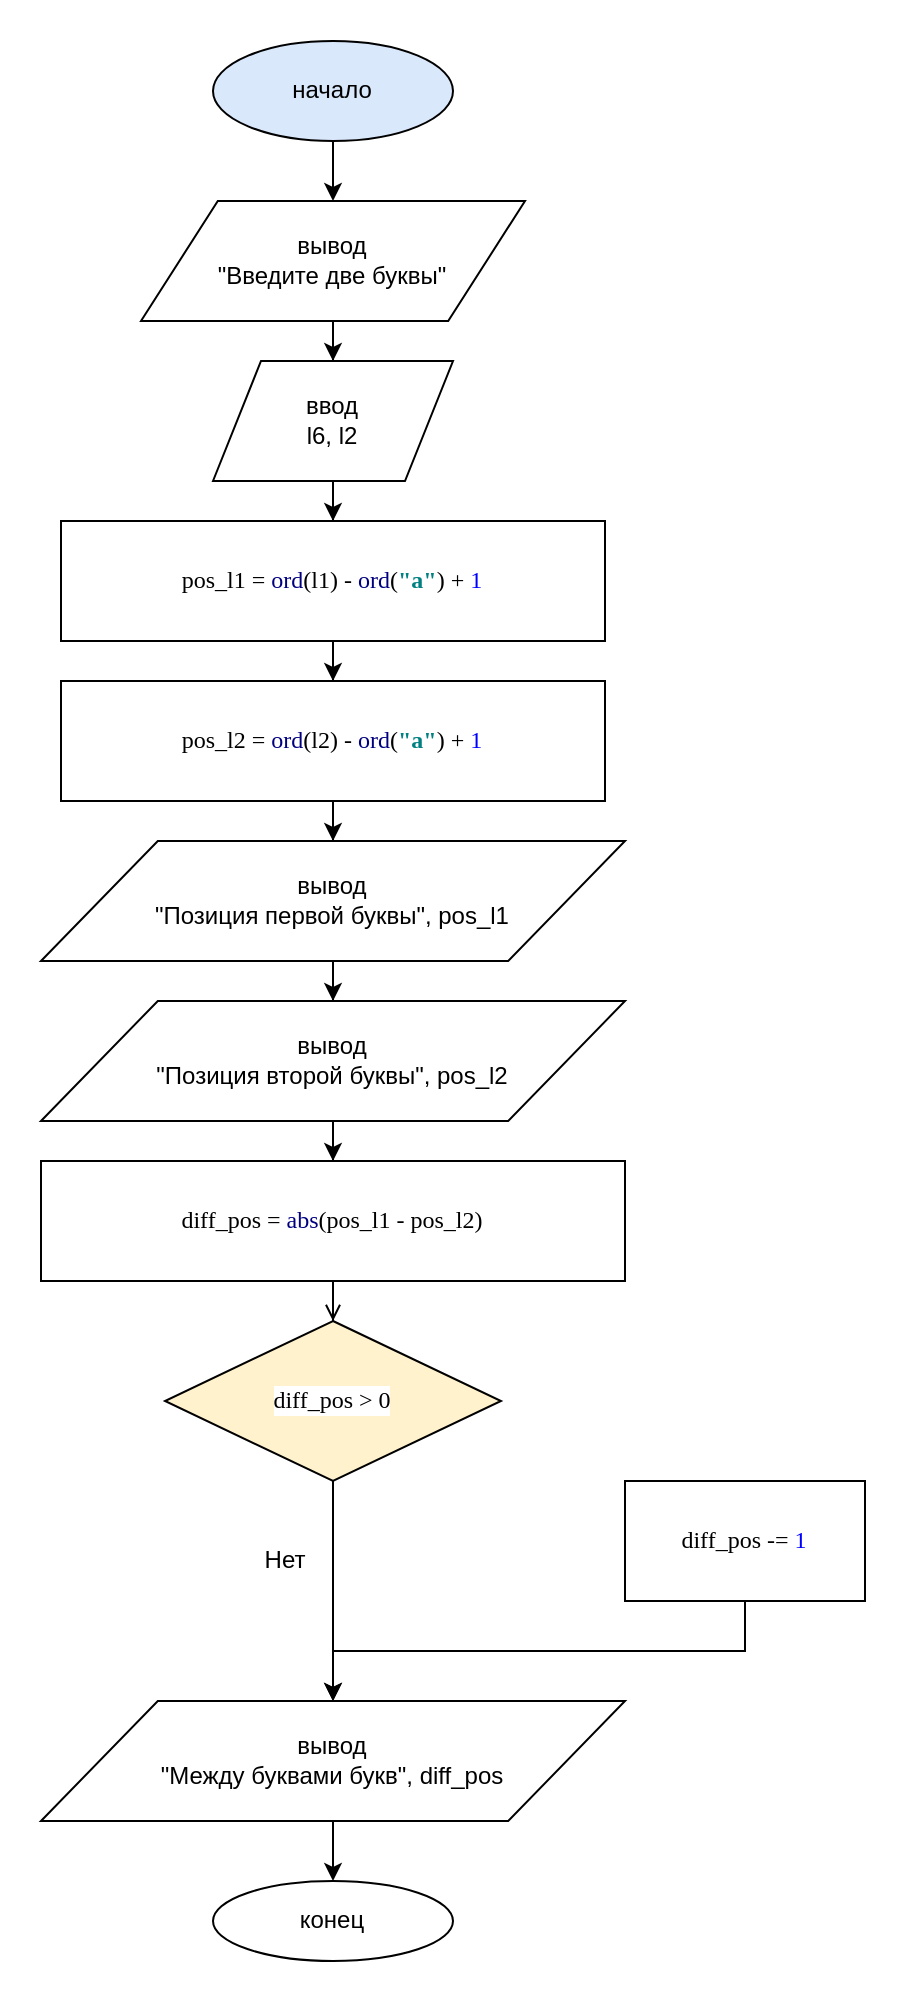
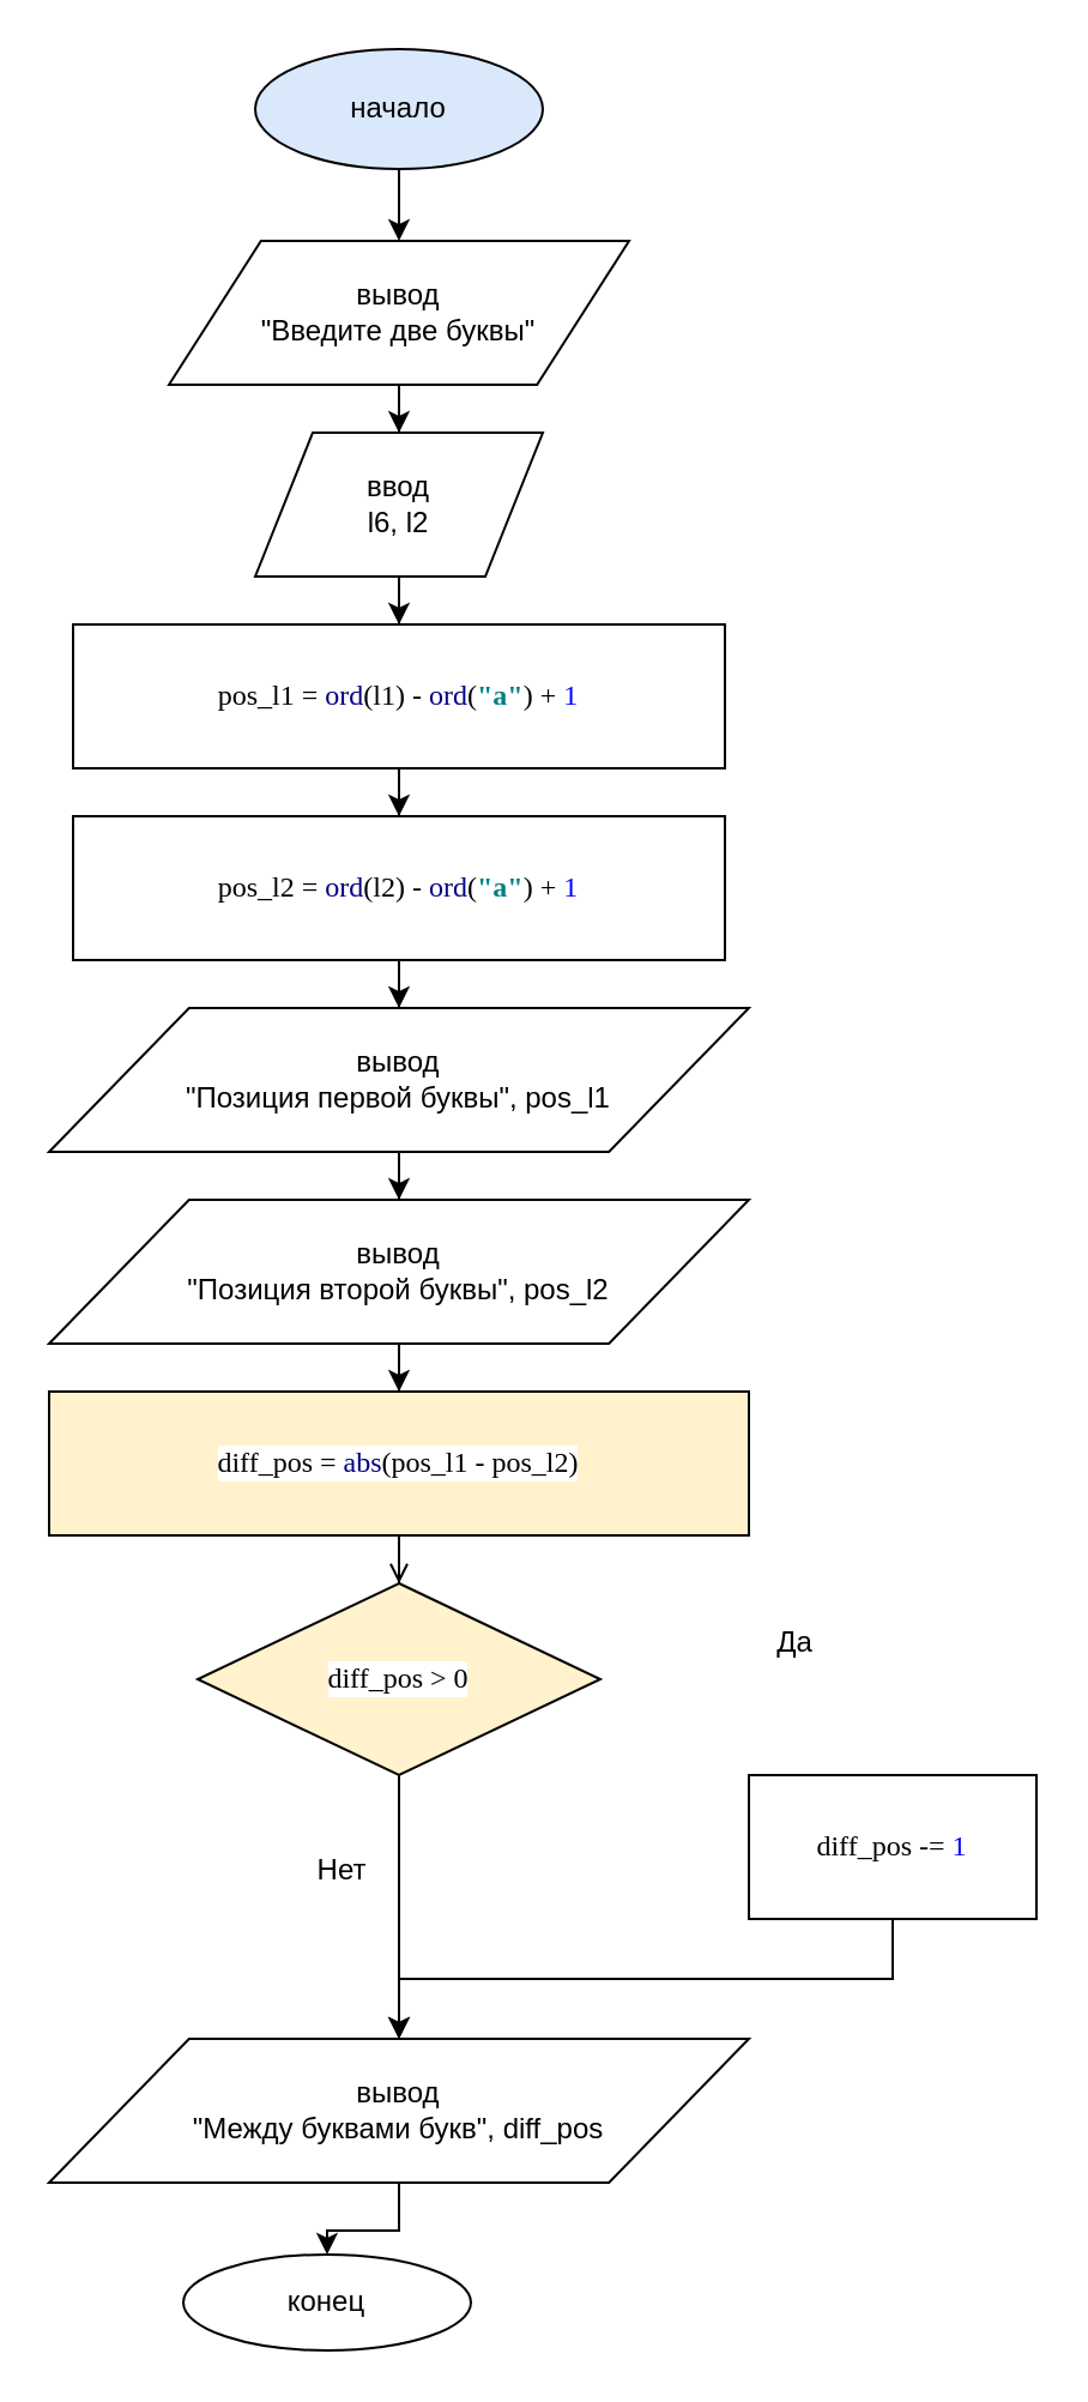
  <mxCell id="0" />
  <mxCell id="1" parent="0" />
  <mxCell id="2" value="" style="edgeStyle=orthogonalEdgeStyle;rounded=0;orthogonalLoop=1;jettySize=auto;html=1;" edge="1" parent="1" source="3" target="5"><mxGeometry relative="1" as="geometry" /></mxCell>
  <mxCell id="3" value="начало" style="ellipse;whiteSpace=wrap;html=1;fillColor=#dae8fc;" vertex="1" parent="1"><mxGeometry x="106" y="20" width="120" height="50" as="geometry" /></mxCell>
  <mxCell id="4" value="" style="edgeStyle=orthogonalEdgeStyle;rounded=0;orthogonalLoop=1;jettySize=auto;html=1;" edge="1" parent="1" source="5" target="7"><mxGeometry relative="1" as="geometry" /></mxCell>
  <mxCell id="5" value="&lt;div&gt;вывод&lt;/div&gt;&lt;div&gt;&quot;Введите две буквы&quot;&lt;br&gt;&lt;/div&gt;" style="shape=parallelogram;perimeter=parallelogramPerimeter;whiteSpace=wrap;html=1;" vertex="1" parent="1"><mxGeometry x="70" y="100" width="192" height="60" as="geometry" /></mxCell>
  <mxCell id="6" value="" style="edgeStyle=orthogonalEdgeStyle;rounded=0;orthogonalLoop=1;jettySize=auto;html=1;" edge="1" parent="1" source="7" target="9"><mxGeometry relative="1" as="geometry" /></mxCell>
  <mxCell id="7" value="&lt;div&gt;ввод&lt;/div&gt;&lt;div&gt;l6, l2&lt;br&gt;&lt;/div&gt;" style="shape=parallelogram;perimeter=parallelogramPerimeter;whiteSpace=wrap;html=1;" vertex="1" parent="1"><mxGeometry x="106" y="180" width="120" height="60" as="geometry" /></mxCell>
  <mxCell id="8" value="" style="edgeStyle=orthogonalEdgeStyle;rounded=0;orthogonalLoop=1;jettySize=auto;html=1;" edge="1" parent="1" source="9" target="11"><mxGeometry relative="1" as="geometry" /></mxCell>
  <mxCell id="9" value="&lt;pre style=&quot;background-color: #ffffff ; color: #000000 ; font-family: &amp;#34;consolas&amp;#34; ; font-size: 9 8pt&quot;&gt;pos_l1 = &lt;span style=&quot;color: #000080&quot;&gt;ord&lt;/span&gt;(l1) - &lt;span style=&quot;color: #000080&quot;&gt;ord&lt;/span&gt;(&lt;span style=&quot;color: #008080 ; font-weight: bold&quot;&gt;&quot;a&quot;&lt;/span&gt;) + &lt;span style=&quot;color: #0000ff&quot;&gt;1&lt;/span&gt;&lt;/pre&gt;" style="rounded=0;whiteSpace=wrap;html=1;" vertex="1" parent="1"><mxGeometry x="30" y="260" width="272" height="60" as="geometry" /></mxCell>
  <mxCell id="10" value="" style="edgeStyle=orthogonalEdgeStyle;rounded=0;orthogonalLoop=1;jettySize=auto;html=1;" edge="1" parent="1" source="11" target="13"><mxGeometry relative="1" as="geometry" /></mxCell>
  <mxCell id="11" value="&lt;pre style=&quot;background-color: #ffffff ; color: #000000 ; font-family: &amp;#34;consolas&amp;#34; ; font-size: 9 8pt&quot;&gt;pos_l2 = &lt;span style=&quot;color: #000080&quot;&gt;ord&lt;/span&gt;(l2) - &lt;span style=&quot;color: #000080&quot;&gt;ord&lt;/span&gt;(&lt;span style=&quot;color: #008080 ; font-weight: bold&quot;&gt;&quot;a&quot;&lt;/span&gt;) + &lt;span style=&quot;color: #0000ff&quot;&gt;1&lt;/span&gt;&lt;/pre&gt;" style="rounded=0;whiteSpace=wrap;html=1;" vertex="1" parent="1"><mxGeometry x="30" y="340" width="272" height="60" as="geometry" /></mxCell>
  <mxCell id="12" value="" style="edgeStyle=orthogonalEdgeStyle;rounded=0;orthogonalLoop=1;jettySize=auto;html=1;" edge="1" parent="1" source="13" target="15"><mxGeometry relative="1" as="geometry" /></mxCell>
  <mxCell id="13" value="&lt;div&gt;вывод&lt;/div&gt;&lt;div&gt;&quot;Позиция первой буквы&quot;, pos_l1&lt;/div&gt;" style="shape=parallelogram;perimeter=parallelogramPerimeter;whiteSpace=wrap;html=1;" vertex="1" parent="1"><mxGeometry x="20" y="420" width="292" height="60" as="geometry" /></mxCell>
  <mxCell id="14" value="" style="edgeStyle=orthogonalEdgeStyle;rounded=0;orthogonalLoop=1;jettySize=auto;html=1;" edge="1" parent="1" source="15" target="17"><mxGeometry relative="1" as="geometry" /></mxCell>
  <mxCell id="15" value="&lt;div&gt;вывод&lt;/div&gt;&lt;div&gt;&quot;Позиция второй буквы&quot;, pos_l2&lt;/div&gt;" style="shape=parallelogram;perimeter=parallelogramPerimeter;whiteSpace=wrap;html=1;" vertex="1" parent="1"><mxGeometry x="20" y="500" width="292" height="60" as="geometry" /></mxCell>
  <mxCell id="16" value="" style="edgeStyle=orthogonalEdgeStyle;rounded=0;orthogonalLoop=1;jettySize=auto;html=1;endArrow=open;" edge="1" parent="1" source="17" target="19"><mxGeometry relative="1" as="geometry" /></mxCell>
- <mxCell id="17" value="&lt;pre style=&quot;background-color: #ffffff ; color: #000000 ; font-family: &amp;#34;consolas&amp;#34; ; font-size: 9 8pt&quot;&gt;diff_pos = &lt;span style=&quot;color: #000080&quot;&gt;abs&lt;/span&gt;(pos_l1 - pos_l2)&lt;/pre&gt;" style="rounded=0;whiteSpace=wrap;html=1;" vertex="1" parent="1"><mxGeometry x="20" y="580" width="292" height="60" as="geometry" /></mxCell>
+ <mxCell id="17" value="&lt;pre style=&quot;background-color: #ffffff ; color: #000000 ; font-family: &amp;#34;consolas&amp;#34; ; font-size: 9 8pt&quot;&gt;diff_pos = &lt;span style=&quot;color: #000080&quot;&gt;abs&lt;/span&gt;(pos_l1 - pos_l2)&lt;/pre&gt;" style="rounded=0;whiteSpace=wrap;html=1;fillColor=#fff2cc;" vertex="1" parent="1"><mxGeometry x="20" y="580" width="292" height="60" as="geometry" /></mxCell>
  <mxCell id="18" style="edgeStyle=orthogonalEdgeStyle;rounded=0;orthogonalLoop=1;jettySize=auto;html=1;exitX=0.5;exitY=1;exitDx=0;exitDy=0;" edge="1" parent="1" source="19" target="23"><mxGeometry relative="1" as="geometry" /></mxCell>
  <mxCell id="19" value="&lt;pre style=&quot;background-color: #ffffff ; color: #000000 ; font-family: &amp;#34;consolas&amp;#34; ; font-size: 9 8pt&quot;&gt;diff_pos &amp;gt; 0&lt;/pre&gt;" style="rhombus;whiteSpace=wrap;html=1;fillColor=#fff2cc;" vertex="1" parent="1"><mxGeometry x="82" y="660" width="168" height="80" as="geometry" /></mxCell>
  <mxCell id="20" style="edgeStyle=orthogonalEdgeStyle;rounded=0;orthogonalLoop=1;jettySize=auto;html=1;exitX=0.5;exitY=1;exitDx=0;exitDy=0;entryX=0.5;entryY=0;entryDx=0;entryDy=0;" edge="1" parent="1" source="21" target="23"><mxGeometry relative="1" as="geometry" /></mxCell>
  <mxCell id="21" value="&lt;pre style=&quot;background-color: #ffffff ; color: #000000 ; font-family: &amp;#34;consolas&amp;#34; ; font-size: 9 8pt&quot;&gt;diff_pos -= &lt;span style=&quot;color: #0000ff&quot;&gt;1&lt;/span&gt;&lt;/pre&gt;" style="rounded=0;whiteSpace=wrap;html=1;" vertex="1" parent="1"><mxGeometry x="312" y="740" width="120" height="60" as="geometry" /></mxCell>
  <mxCell id="22" style="edgeStyle=orthogonalEdgeStyle;rounded=0;orthogonalLoop=1;jettySize=auto;html=1;exitX=0.5;exitY=1;exitDx=0;exitDy=0;" edge="1" parent="1" source="23" target="24"><mxGeometry relative="1" as="geometry" /></mxCell>
  <mxCell id="23" value="&lt;div&gt;вывод&lt;/div&gt;&quot;Между буквами букв&quot;, diff_pos" style="shape=parallelogram;perimeter=parallelogramPerimeter;whiteSpace=wrap;html=1;" vertex="1" parent="1"><mxGeometry x="20" y="850" width="292" height="60" as="geometry" /></mxCell>
- <mxCell id="24" value="конец" style="ellipse;whiteSpace=wrap;html=1;" vertex="1" parent="1"><mxGeometry x="106" y="940" width="120" height="40" as="geometry" /></mxCell>
+ <mxCell id="24" value="конец" style="ellipse;whiteSpace=wrap;html=1;" vertex="1" parent="1"><mxGeometry x="76" y="940" width="120" height="40" as="geometry" /></mxCell>
+ <mxCell id="25" value="Да" style="text;html=1;align=center;verticalAlign=middle;resizable=0;points=[];autosize=1;" vertex="1" parent="1"><mxGeometry x="316" y="675" width="30" height="20" as="geometry" /></mxCell>
  <mxCell id="26" value="Нет" style="text;html=1;align=center;verticalAlign=middle;resizable=0;points=[];autosize=1;" vertex="1" parent="1"><mxGeometry x="122" y="770" width="40" height="20" as="geometry" /></mxCell>
